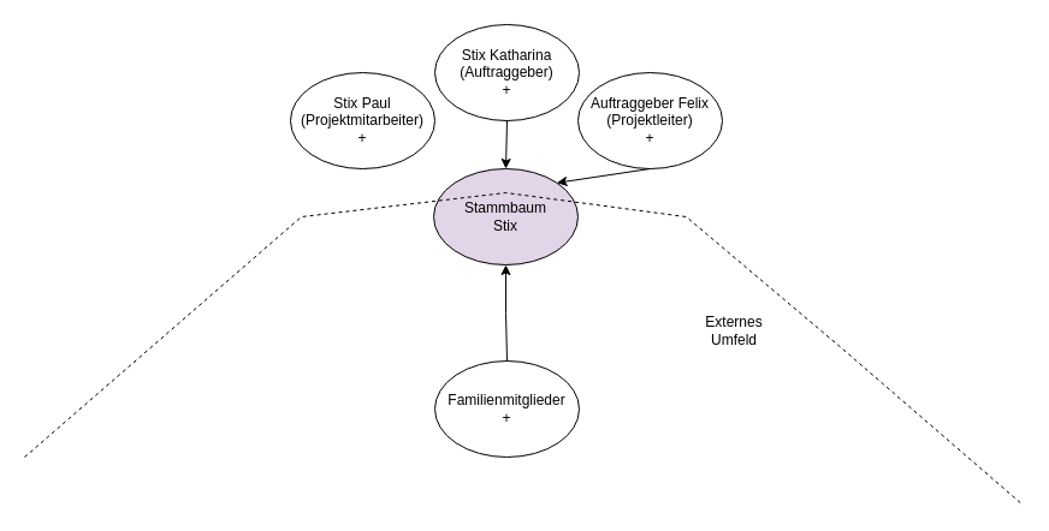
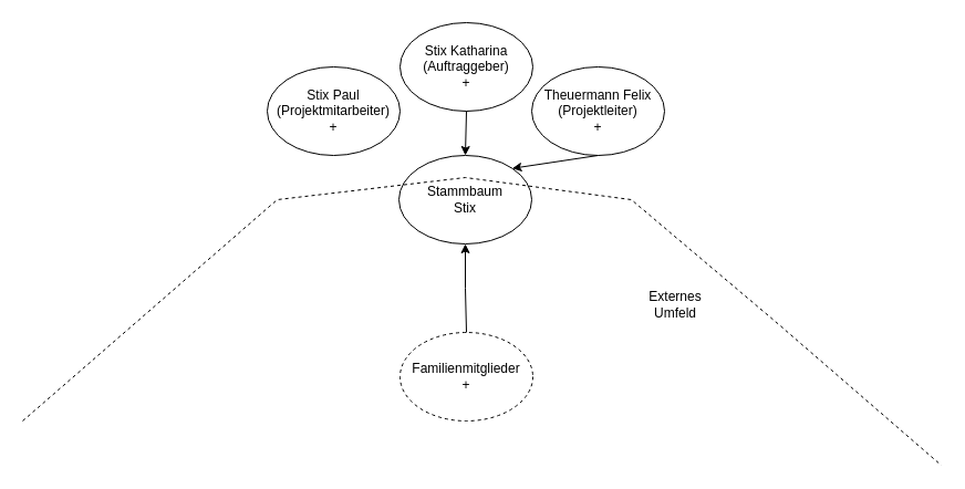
  <mxCell id="0" />
  <mxCell id="1" parent="0" />
- <mxCell id="2" value="Stammbaum&lt;div&gt;Stix&lt;/div&gt;" style="ellipse;whiteSpace=wrap;html=1;fillColor=#e1d5e7;" parent="1" vertex="1"><mxGeometry x="360" y="140" width="120" height="80" as="geometry" /></mxCell>
+ <mxCell id="2" value="Stammbaum&lt;div&gt;Stix&lt;/div&gt;" style="ellipse;whiteSpace=wrap;html=1;" parent="1" vertex="1"><mxGeometry x="360" y="140" width="120" height="80" as="geometry" /></mxCell>
  <mxCell id="3" value="Stix Katharina&lt;div&gt;(Auftraggeber)&lt;/div&gt;&lt;div&gt;+&lt;/div&gt;" style="ellipse;whiteSpace=wrap;html=1;" parent="1" vertex="1"><mxGeometry x="361" y="20" width="120" height="80" as="geometry" /></mxCell>
  <mxCell id="4" value="Stix Paul&lt;div&gt;(Projektmitarbeiter)&lt;/div&gt;&lt;div&gt;+&lt;/div&gt;" style="ellipse;whiteSpace=wrap;html=1;" parent="1" vertex="1"><mxGeometry x="241" y="60" width="120" height="80" as="geometry" /></mxCell>
- <mxCell id="5" value="Auftraggeber Felix&lt;div&gt;(Projektleiter)&lt;/div&gt;&lt;div&gt;+&lt;/div&gt;" style="ellipse;whiteSpace=wrap;html=1;" parent="1" vertex="1"><mxGeometry x="480" y="60" width="120" height="80" as="geometry" /></mxCell>
+ <mxCell id="5" value="Theuermann Felix&lt;div&gt;(Projektleiter)&lt;/div&gt;&lt;div&gt;+&lt;/div&gt;" style="ellipse;whiteSpace=wrap;html=1;" parent="1" vertex="1"><mxGeometry x="480" y="60" width="120" height="80" as="geometry" /></mxCell>
  <mxCell id="6" value="" style="endArrow=classic;html=1;rounded=0;exitX=0.5;exitY=1;exitDx=0;exitDy=0;entryX=0.5;entryY=0;entryDx=0;entryDy=0;" parent="1" source="3" target="2" edge="1"><mxGeometry width="50" height="50" relative="1" as="geometry"><mxPoint x="370" y="230" as="sourcePoint" /><mxPoint x="420" y="180" as="targetPoint" /></mxGeometry></mxCell>
  <mxCell id="7" value="" style="endArrow=classic;html=1;rounded=0;exitX=0.5;exitY=1;exitDx=0;exitDy=0;entryX=1;entryY=0;entryDx=0;entryDy=0;" parent="1" source="5" target="2" edge="1"><mxGeometry width="50" height="50" relative="1" as="geometry"><mxPoint x="370" y="230" as="sourcePoint" /><mxPoint x="560" y="220" as="targetPoint" /></mxGeometry></mxCell>
  <mxCell id="8" value="" style="endArrow=none;dashed=1;html=1;rounded=0;" parent="1" edge="1"><mxGeometry width="50" height="50" relative="1" as="geometry"><mxPoint x="20" y="380" as="sourcePoint" /><mxPoint x="850" y="420" as="targetPoint" /><Array as="points"><mxPoint x="250" y="180" /><mxPoint x="420" y="160" /><mxPoint x="570" y="180" /><mxPoint x="700" y="290" /></Array></mxGeometry></mxCell>
- <mxCell id="9" value="Familienmitglieder&lt;div&gt;+&lt;/div&gt;" style="ellipse;whiteSpace=wrap;html=1;" parent="1" vertex="1"><mxGeometry x="361" y="300" width="120" height="80" as="geometry" /></mxCell>
+ <mxCell id="9" value="Familienmitglieder&lt;div&gt;+&lt;/div&gt;" style="ellipse;whiteSpace=wrap;html=1;dashed=1;" parent="1" vertex="1"><mxGeometry x="361" y="300" width="120" height="80" as="geometry" /></mxCell>
  <mxCell id="10" value="Externes Umfeld" style="text;html=1;align=center;verticalAlign=middle;whiteSpace=wrap;rounded=0;" parent="1" vertex="1"><mxGeometry x="580" y="260" width="60" height="30" as="geometry" /></mxCell>
  <mxCell id="11" value="" style="endArrow=classic;html=1;rounded=0;exitX=0.5;exitY=0;exitDx=0;exitDy=0;" parent="1" source="9" edge="1"><mxGeometry width="50" height="50" relative="1" as="geometry"><mxPoint x="370" y="230" as="sourcePoint" /><mxPoint x="420" y="220" as="targetPoint" /><Array as="points"><mxPoint x="420" y="260" /></Array></mxGeometry></mxCell>
